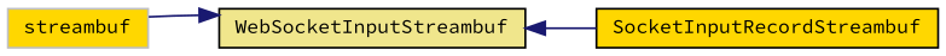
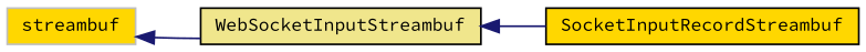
  digraph {
    fontname="Source Code Pro"
    rankdir=LR
    node [color=black fillcolor=gold fontname="Source Code Pro" fontsize=10 shape=record style=filled]
    edge [color=midnightblue dir=back fontname="Source Code Pro" fontsize=10 labelfontname=Helvetica labelfontsize=10 style=solid]
    n1 [color=grey75 height=0.2 label=streambuf width=0.4]
    n2 [fillcolor=khaki height=0.2 label=WebSocketInputStreambuf width=0.4]
    n3 [height=0.2 label=SocketInputRecordStreambuf width=0.4]
-   n2 -> n1
+   n1 -> n2
    n2 -> n3
  }
